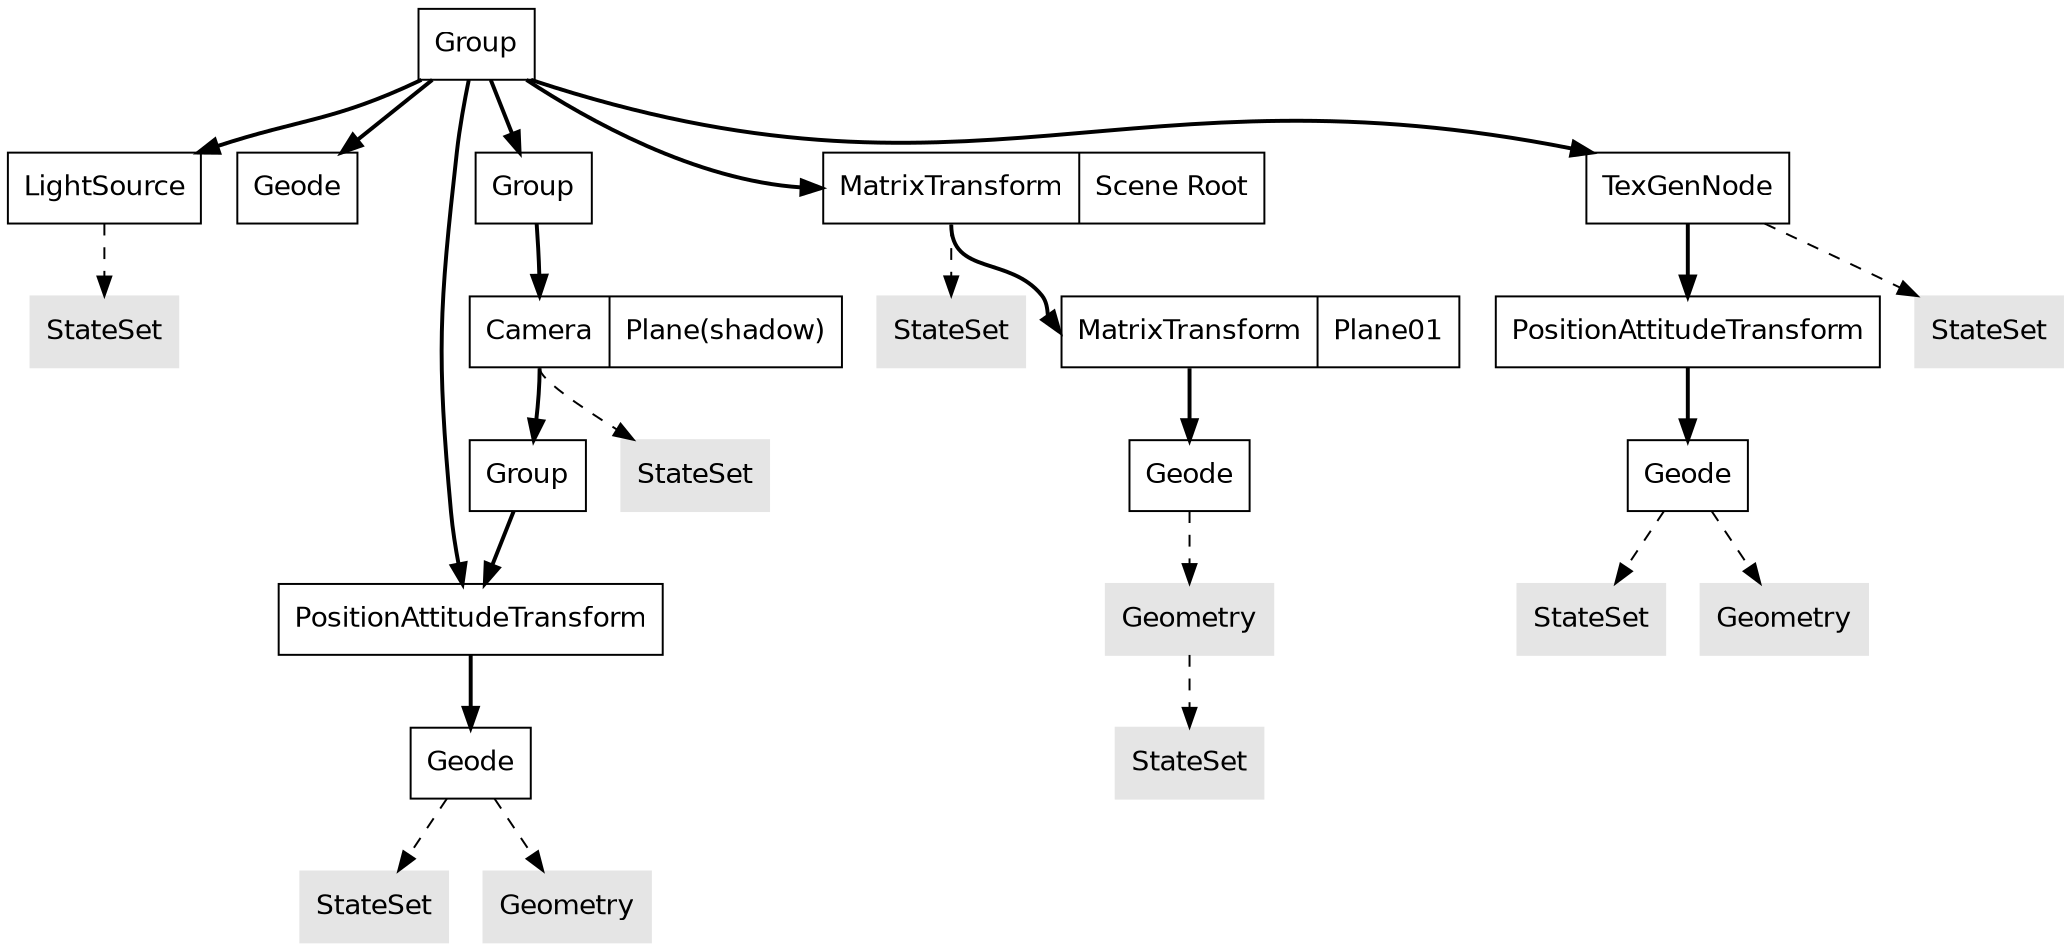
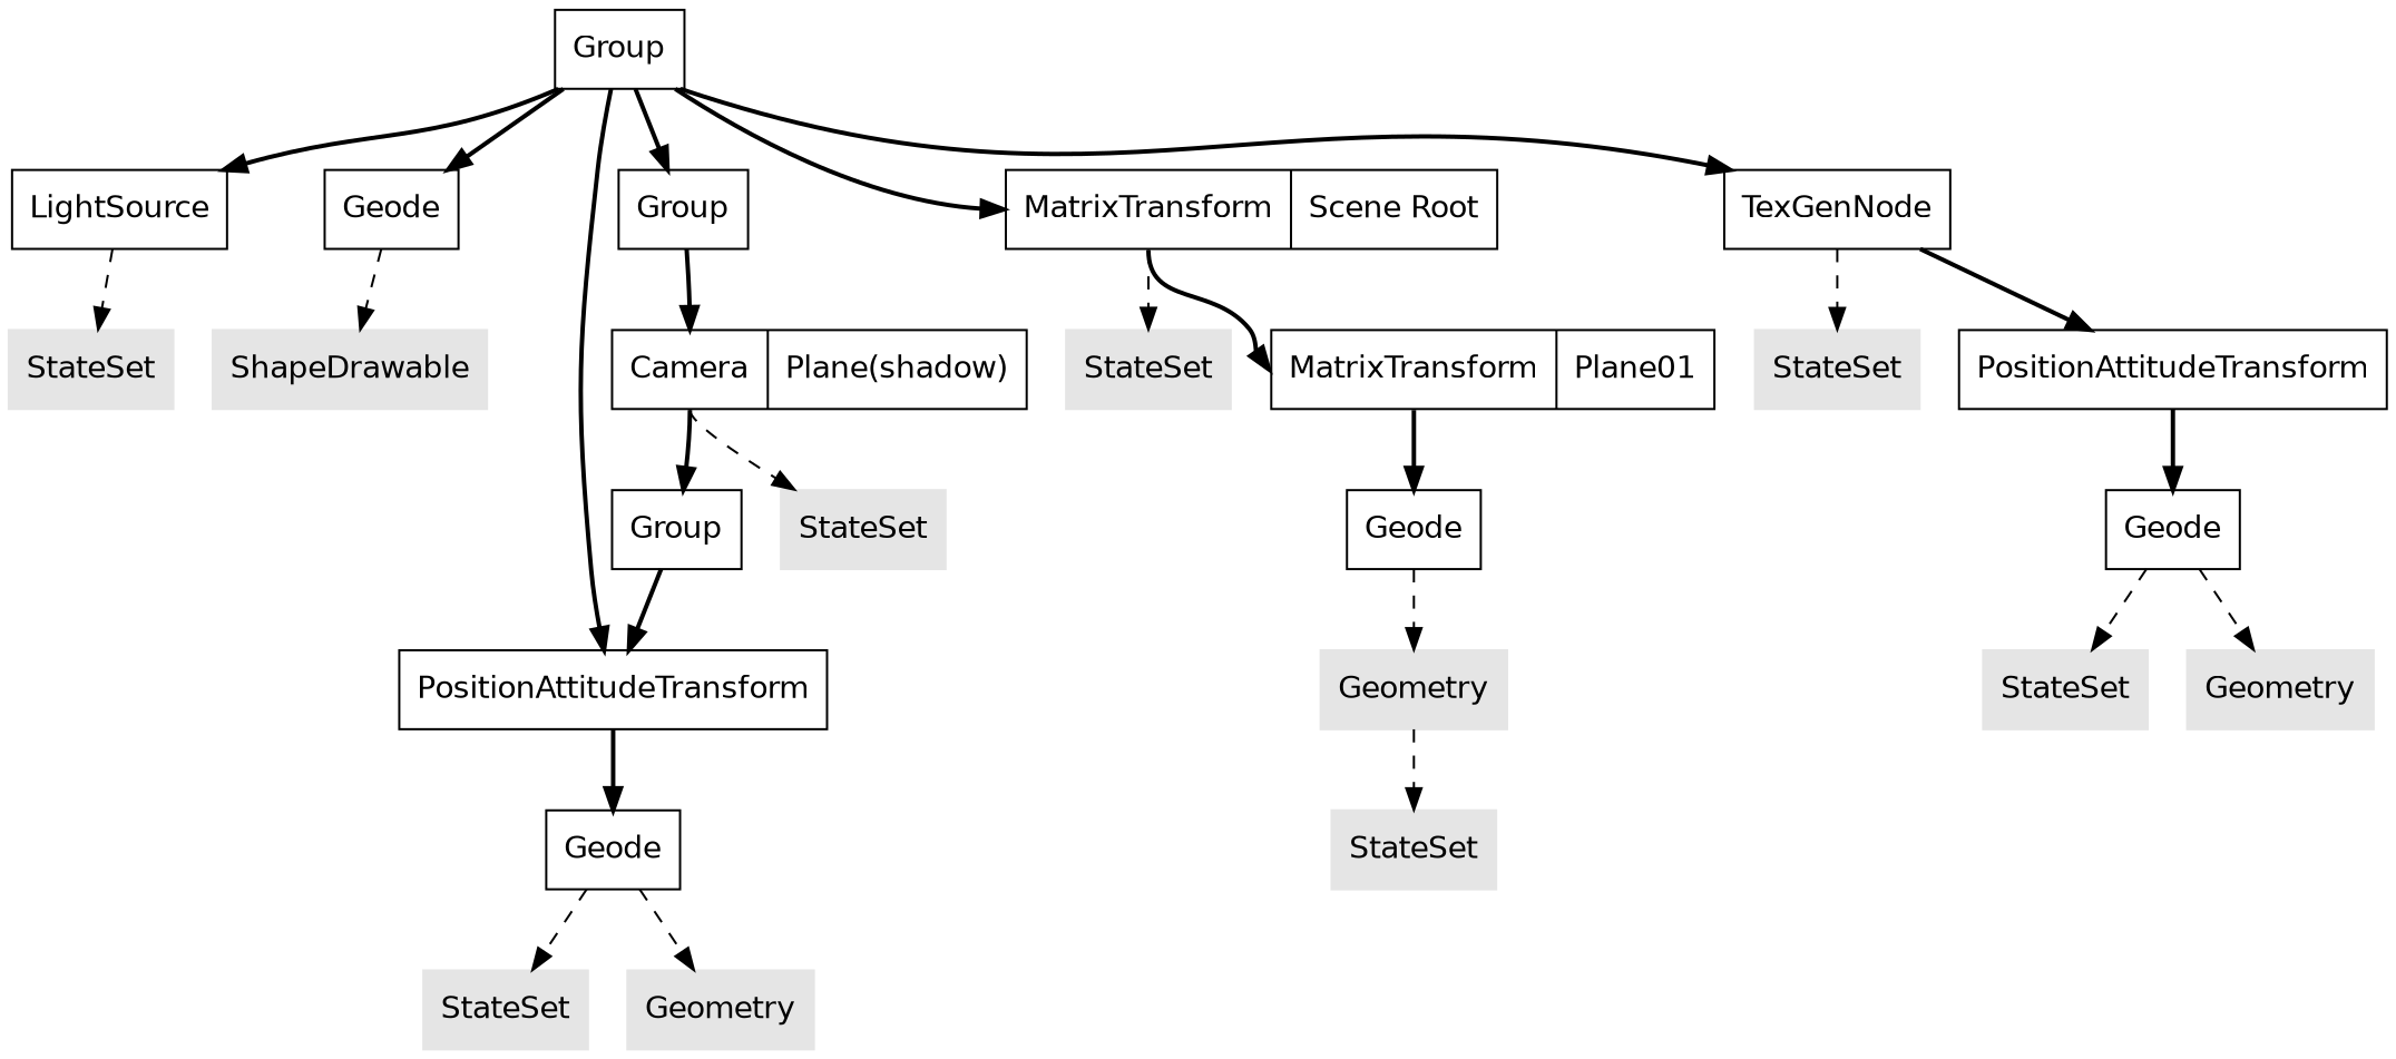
  digraph {
    fontname="DejaVu Sans"
    rankdir=TB
    node [color=black fillColor=white fontname="DejaVu Sans" shape=record style=solid]
    edge [fontname="DejaVu Sans" headport=top style="setlinewidth(2)" tailport=top]
    n1 [label="<top> Group"]
    n2 [label="<top> LightSource"]
    n3 [label="<top> Geode"]
    n4 [label="<top> PositionAttitudeTransform"]
    n5 [label="<top> MatrixTransform| Scene Root"]
    n6 [label="<top> Group"]
    n7 [label="<top> TexGenNode"]
    n8 [color=gray90 label="<top> StateSet" style="solid, filled"]
+   n9 [color=gray90 label="<top> ShapeDrawable" style="solid, filled"]
    n10 [label="<top> Geode"]
    n11 [color=gray90 label="<top> StateSet" style="solid, filled"]
    n12 [label="<top> MatrixTransform| Plane01"]
    n13 [label="<top> Camera| Plane(shadow)"]
    n14 [color=gray90 label="<top> StateSet" style="solid, filled"]
    n15 [label="<top> PositionAttitudeTransform"]
    n16 [color=gray90 label="<top> StateSet" style="solid, filled"]
    n17 [color=gray90 label="<top> Geometry" style="solid, filled"]
    n18 [label="<top> Geode"]
    n19 [color=gray90 label="<top> Geometry" style="solid, filled"]
    n20 [color=gray90 label="<top> StateSet" style="solid, filled"]
    n21 [color=gray90 label="<top> StateSet" style="solid, filled"]
    n22 [label="<top> Group"]
    n23 [label="<top> Geode"]
    n24 [color=gray90 label="<top> StateSet" style="solid, filled"]
    n25 [color=gray90 label="<top> Geometry" style="solid, filled"]
    n1 -> n2
    n1 -> n3
    n1 -> n4
    n1 -> n5
    n1 -> n6
    n1 -> n7
    n2 -> n8 [style=dashed]
+   n3 -> n9 [style=dashed]
    n4 -> n10
    n5 -> n11 [style=dashed]
    n5 -> n12
    n6 -> n13
    n7 -> n14 [style=dashed]
    n7 -> n15
    n10 -> n16 [style=dashed]
    n10 -> n17 [style=dashed]
    n12 -> n18
    n13 -> n21 [style=dashed]
    n13 -> n22
    n15 -> n23
    n18 -> n19 [style=dashed]
    n19 -> n20 [style=dashed]
    n22 -> n4
    n23 -> n24 [style=dashed]
    n23 -> n25 [style=dashed]
  }
